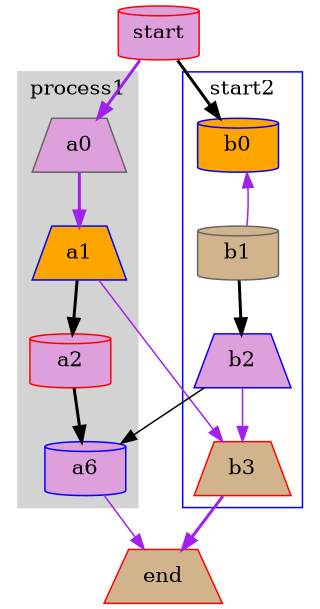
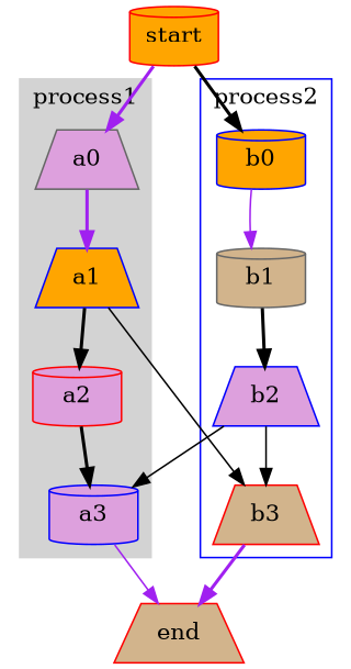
  digraph {
    node [color=blue fillcolor=plum shape=trapezium style=filled]
    edge [color=black style=bold]
    a0 [color=gray40]
    a1 [fillcolor=orange]
    a2 [color=red shape=cylinder]
-   a3 [shape=cylinder label=a6]
+   a3 [shape=cylinder]
    b0 [fillcolor=orange shape=cylinder]
    b1 [color=gray40 fillcolor=tan shape=cylinder]
    b2
    b3 [color=red fillcolor=tan]
    end [color=red fillcolor=tan]
-   start [color=red shape=cylinder]
+   start [color=red fillcolor=orange shape=cylinder]
    subgraph cluster_1 {
      color=lightgrey
      label=process1
      style=filled
      a0
      a1
      a2
      a3
    }
    subgraph cluster_2 {
      color=blue
-     label=start2
+     label=process2
      b0
      b1
      b2
      b3
    }
    a0 -> a1 [color=purple]
    a1 -> a2
-   a1 -> b3 [color=purple style=solid]
+   a1 -> b3 [style=solid]
    a2 -> a3
    a3 -> end [color=purple style=solid]
-   b1 -> b0 [color=purple style=solid]
+   b0 -> b1 [color=purple style=solid]
    b1 -> b2
    b2 -> a3 [style=solid]
-   b2 -> b3 [color=purple style=solid]
+   b2 -> b3 [style=solid]
    b3 -> end [color=purple]
    start -> a0 [color=purple]
    start -> b0
  }
